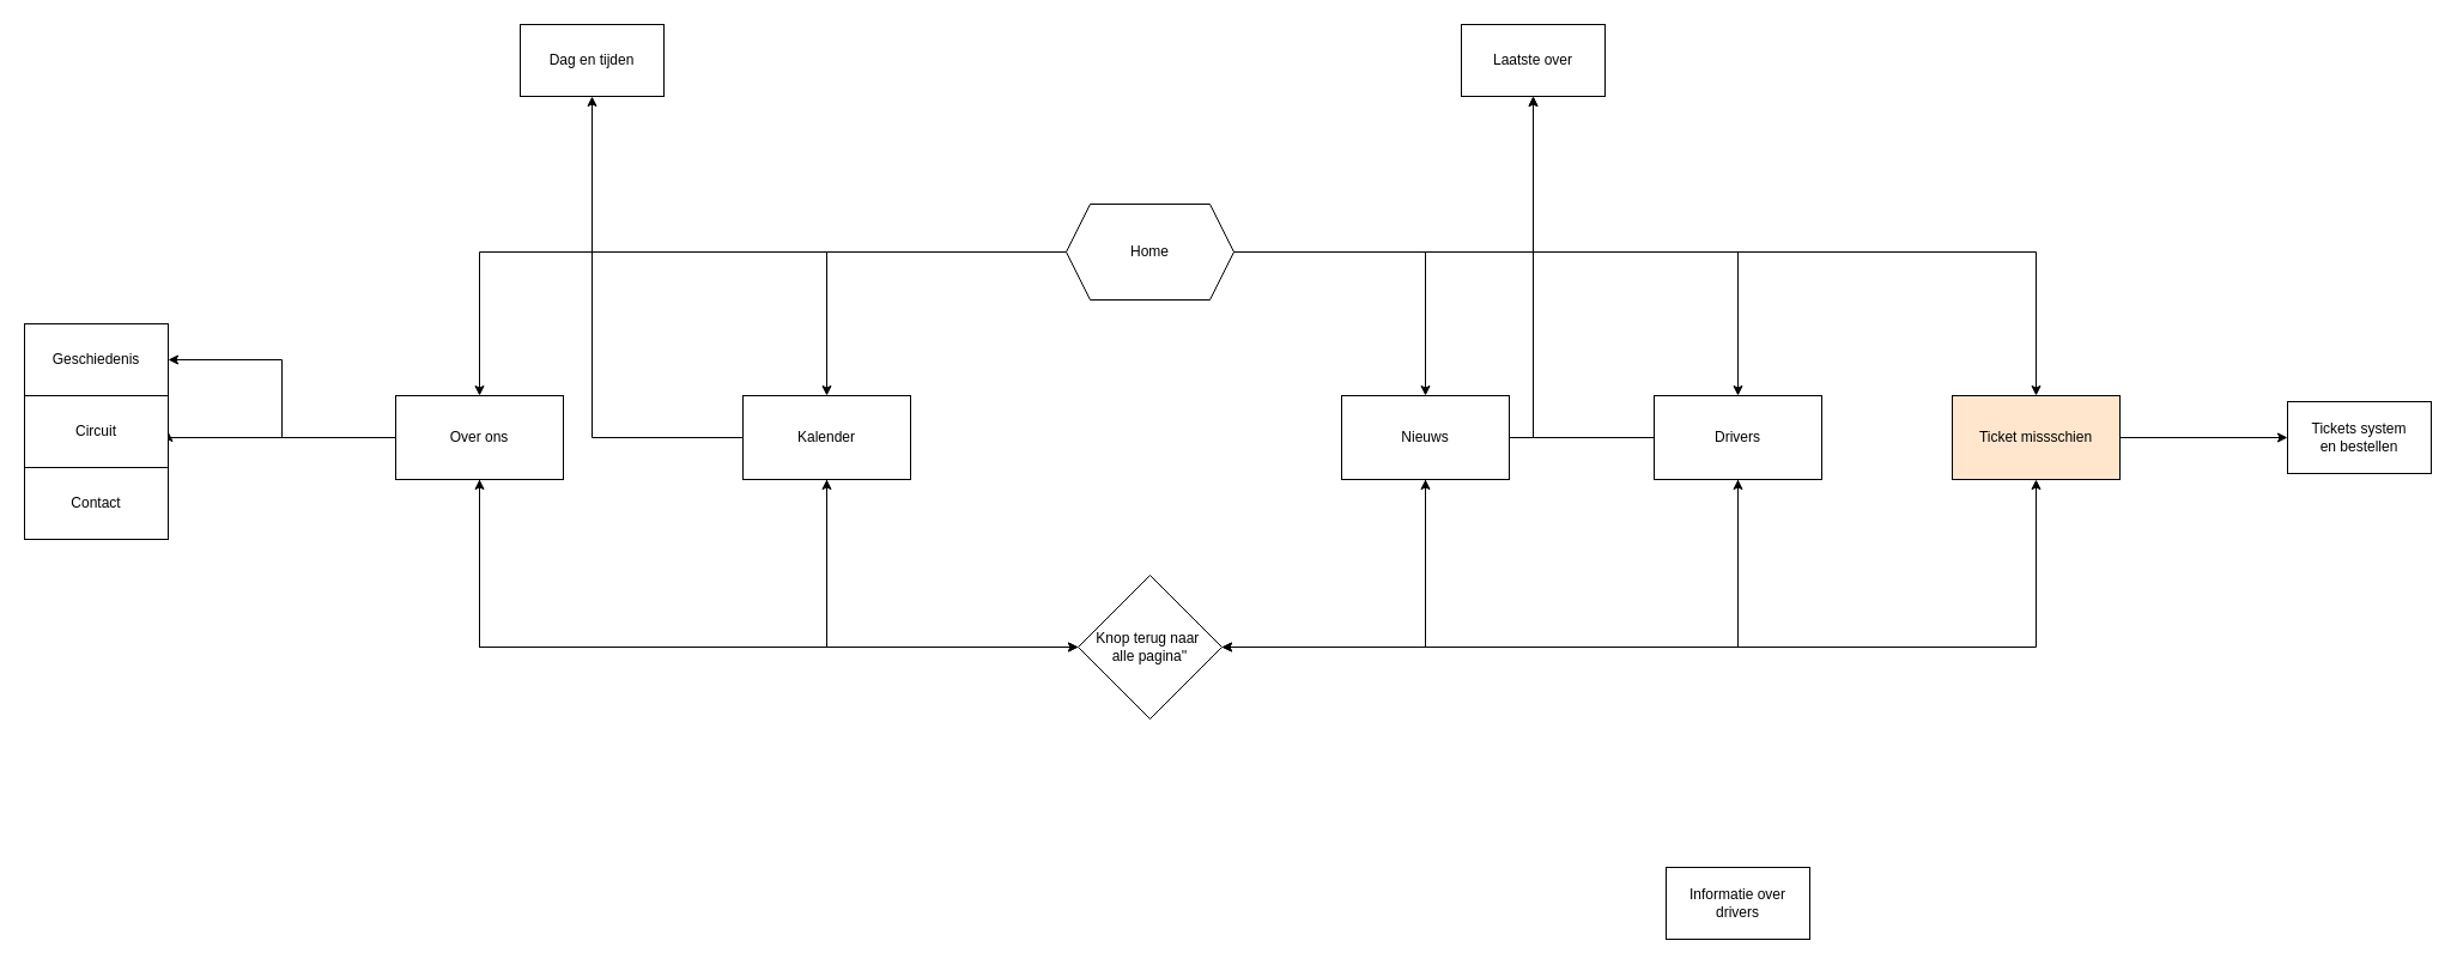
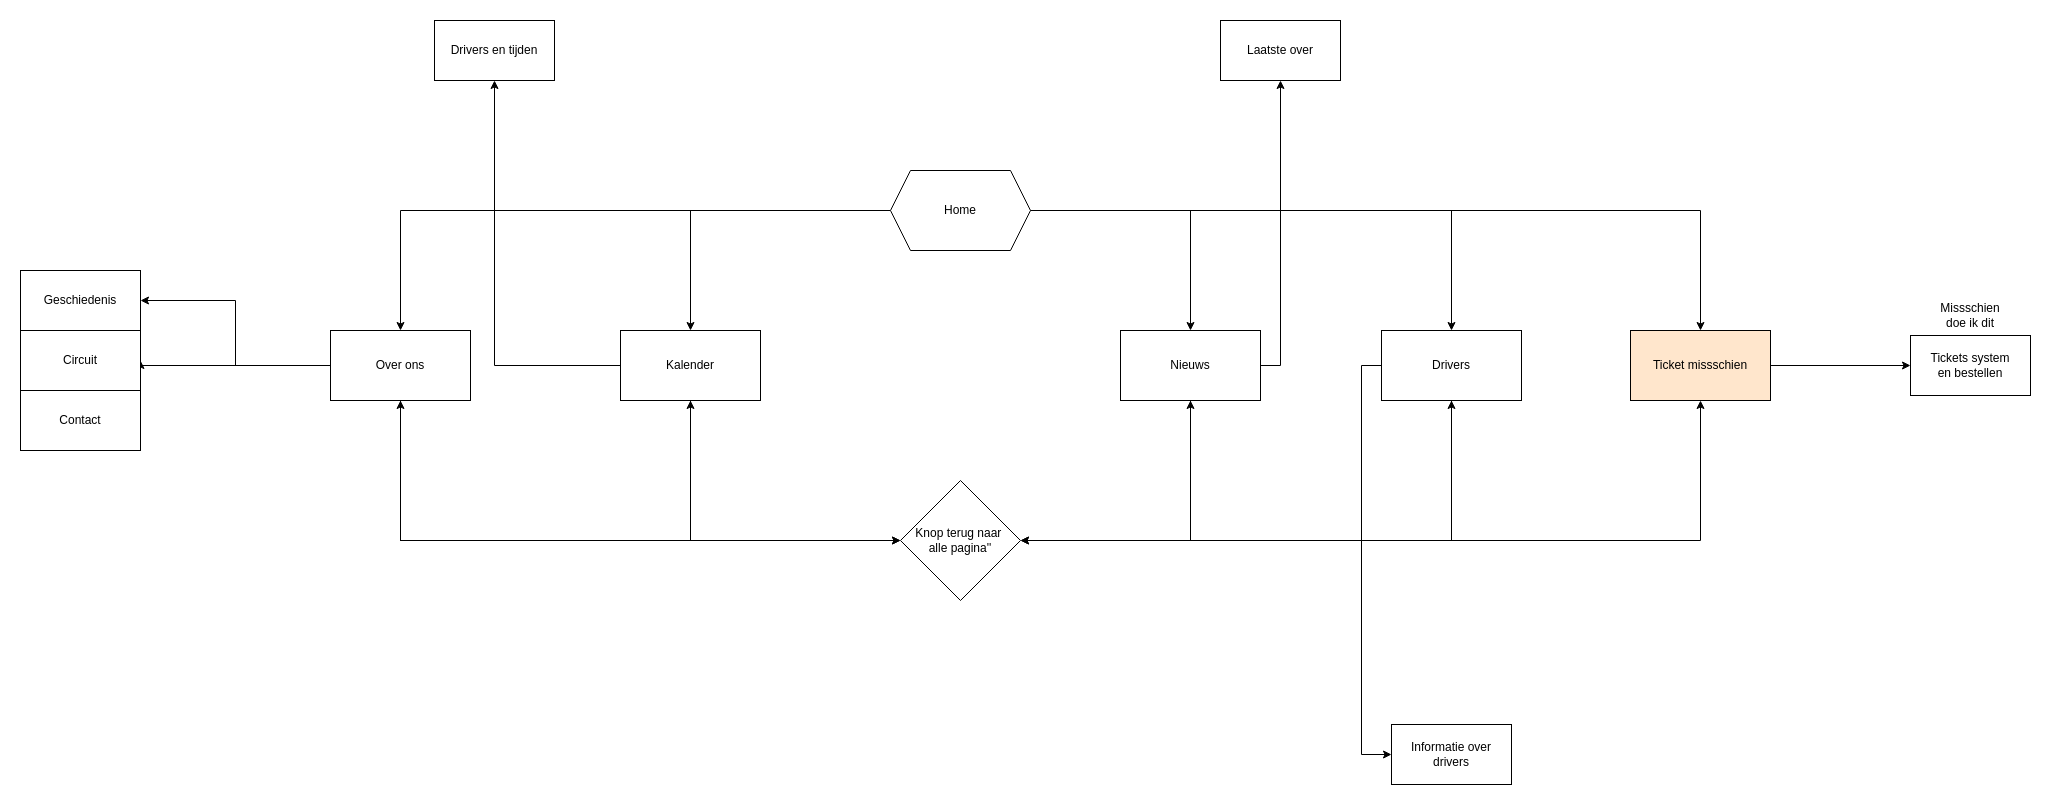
  <mxCell id="0" />
  <mxCell id="1" parent="0" />
  <mxCell id="2" style="edgeStyle=orthogonalEdgeStyle;rounded=0;orthogonalLoop=1;jettySize=auto;html=1;exitX=0;exitY=0.5;exitDx=0;exitDy=0;entryX=0.5;entryY=0;entryDx=0;entryDy=0;" edge="1" parent="1" source="7" target="12"><mxGeometry relative="1" as="geometry" /></mxCell>
  <mxCell id="3" style="edgeStyle=orthogonalEdgeStyle;rounded=0;orthogonalLoop=1;jettySize=auto;html=1;exitX=0;exitY=0.5;exitDx=0;exitDy=0;" edge="1" parent="1" source="7" target="16"><mxGeometry relative="1" as="geometry" /></mxCell>
  <mxCell id="4" style="edgeStyle=orthogonalEdgeStyle;rounded=0;orthogonalLoop=1;jettySize=auto;html=1;exitX=1;exitY=0.5;exitDx=0;exitDy=0;" edge="1" parent="1" source="7" target="21"><mxGeometry relative="1" as="geometry" /></mxCell>
  <mxCell id="5" style="edgeStyle=orthogonalEdgeStyle;rounded=0;orthogonalLoop=1;jettySize=auto;html=1;exitX=1;exitY=0.5;exitDx=0;exitDy=0;" edge="1" parent="1" source="7" target="25"><mxGeometry relative="1" as="geometry" /></mxCell>
  <mxCell id="6" style="edgeStyle=orthogonalEdgeStyle;rounded=0;orthogonalLoop=1;jettySize=auto;html=1;exitX=1;exitY=0.5;exitDx=0;exitDy=0;entryX=0.5;entryY=0;entryDx=0;entryDy=0;" edge="1" parent="1" source="7" target="27"><mxGeometry relative="1" as="geometry" /></mxCell>
  <mxCell id="7" value="Home" style="shape=hexagon;perimeter=hexagonPerimeter2;whiteSpace=wrap;html=1;fixedSize=1;" vertex="1" parent="1"><mxGeometry x="890" y="170" width="140" height="80" as="geometry" /></mxCell>
  <mxCell id="8" style="edgeStyle=orthogonalEdgeStyle;rounded=0;orthogonalLoop=1;jettySize=auto;html=1;exitX=0.5;exitY=1;exitDx=0;exitDy=0;entryX=0;entryY=0.5;entryDx=0;entryDy=0;" edge="1" parent="1" source="12" target="28"><mxGeometry relative="1" as="geometry" /></mxCell>
  <mxCell id="9" style="edgeStyle=orthogonalEdgeStyle;rounded=0;orthogonalLoop=1;jettySize=auto;html=1;exitX=0.5;exitY=1;exitDx=0;exitDy=0;entryX=0.5;entryY=1;entryDx=0;entryDy=0;" edge="1" parent="1" source="12" target="16"><mxGeometry relative="1" as="geometry"><Array as="points"><mxPoint x="400" y="540" /><mxPoint x="690" y="540" /></Array></mxGeometry></mxCell>
  <mxCell id="10" style="edgeStyle=orthogonalEdgeStyle;rounded=0;orthogonalLoop=1;jettySize=auto;html=1;exitX=0;exitY=0.5;exitDx=0;exitDy=0;entryX=1;entryY=0.5;entryDx=0;entryDy=0;" edge="1" parent="1" source="12" target="29"><mxGeometry relative="1" as="geometry" /></mxCell>
  <mxCell id="11" style="edgeStyle=orthogonalEdgeStyle;rounded=0;orthogonalLoop=1;jettySize=auto;html=1;exitX=0;exitY=0.5;exitDx=0;exitDy=0;entryX=1;entryY=0.5;entryDx=0;entryDy=0;" edge="1" parent="1" source="12" target="30"><mxGeometry relative="1" as="geometry"><Array as="points"><mxPoint y="365" x="140" /></Array></mxGeometry></mxCell>
  <mxCell id="12" value="Over ons" style="rounded=0;whiteSpace=wrap;html=1;" vertex="1" parent="1"><mxGeometry x="330" y="330" width="140" height="70" as="geometry" /></mxCell>
  <mxCell id="13" style="edgeStyle=orthogonalEdgeStyle;rounded=0;orthogonalLoop=1;jettySize=auto;html=1;exitX=0.5;exitY=1;exitDx=0;exitDy=0;entryX=0;entryY=0.5;entryDx=0;entryDy=0;" edge="1" parent="1" source="16" target="28"><mxGeometry relative="1" as="geometry" /></mxCell>
  <mxCell id="14" style="edgeStyle=orthogonalEdgeStyle;rounded=0;orthogonalLoop=1;jettySize=auto;html=1;exitX=0.5;exitY=1;exitDx=0;exitDy=0;entryX=0.5;entryY=1;entryDx=0;entryDy=0;" edge="1" parent="1" source="16" target="12"><mxGeometry relative="1" as="geometry"><Array as="points"><mxPoint x="690" y="540" /><mxPoint x="400" y="540" /></Array></mxGeometry></mxCell>
  <mxCell id="15" style="edgeStyle=orthogonalEdgeStyle;rounded=0;orthogonalLoop=1;jettySize=auto;html=1;exitX=0;exitY=0.5;exitDx=0;exitDy=0;entryX=0.5;entryY=1;entryDx=0;entryDy=0;" edge="1" parent="1" source="16" target="32"><mxGeometry relative="1" as="geometry"><Array as="points"><mxPoint x="494" y="365" /></Array></mxGeometry></mxCell>
  <mxCell id="16" value="Kalender&lt;span style=&quot;color: rgba(0, 0, 0, 0); font-family: monospace; font-size: 0px; text-align: start;&quot;&gt;%3CmxGraphModel%3E%3Croot%3E%3CmxCell%20id%3D%220%22%2F%3E%3CmxCell%20id%3D%221%22%20parent%3D%220%22%2F%3E%3CmxCell%20id%3D%222%22%20value%3D%22Over%20ons%22%20style%3D%22rounded%3D0%3BwhiteSpace%3Dwrap%3Bhtml%3D1%3B%22%20vertex%3D%221%22%20parent%3D%221%22%3E%3CmxGeometry%20x%3D%22160%22%20y%3D%221150%22%20width%3D%22140%22%20height%3D%2270%22%20as%3D%22geometry%22%2F%3E%3C%2FmxCell%3E%3C%2Froot%3E%3C%2FmxGraphModel%3E&lt;/span&gt;" style="rounded=0;whiteSpace=wrap;html=1;" vertex="1" parent="1"><mxGeometry x="620" y="330" width="140" height="70" as="geometry" /></mxCell>
  <mxCell id="17" style="edgeStyle=orthogonalEdgeStyle;rounded=0;orthogonalLoop=1;jettySize=auto;html=1;exitX=0.5;exitY=1;exitDx=0;exitDy=0;entryX=1;entryY=0.5;entryDx=0;entryDy=0;" edge="1" parent="1" source="21" target="28"><mxGeometry relative="1" as="geometry" /></mxCell>
  <mxCell id="18" style="edgeStyle=orthogonalEdgeStyle;rounded=0;orthogonalLoop=1;jettySize=auto;html=1;exitX=0.5;exitY=1;exitDx=0;exitDy=0;entryX=0.5;entryY=1;entryDx=0;entryDy=0;" edge="1" parent="1" source="21" target="25"><mxGeometry relative="1" as="geometry"><Array as="points"><mxPoint x="1190" y="540" /><mxPoint x="1451" y="540" /></Array></mxGeometry></mxCell>
  <mxCell id="19" style="edgeStyle=orthogonalEdgeStyle;rounded=0;orthogonalLoop=1;jettySize=auto;html=1;exitX=0.5;exitY=1;exitDx=0;exitDy=0;entryX=0.5;entryY=1;entryDx=0;entryDy=0;" edge="1" parent="1" source="21" target="27"><mxGeometry relative="1" as="geometry"><Array as="points"><mxPoint x="1190" y="540" /><mxPoint x="1700" y="540" /></Array></mxGeometry></mxCell>
  <mxCell id="20" style="edgeStyle=orthogonalEdgeStyle;rounded=0;orthogonalLoop=1;jettySize=auto;html=1;exitX=1;exitY=0.5;exitDx=0;exitDy=0;entryX=0.5;entryY=1;entryDx=0;entryDy=0;" edge="1" parent="1" source="21" target="33"><mxGeometry relative="1" as="geometry" /></mxCell>
  <mxCell id="21" value="Nieuws" style="rounded=0;whiteSpace=wrap;html=1;" vertex="1" parent="1"><mxGeometry x="1120" y="330" width="140" height="70" as="geometry" /></mxCell>
  <mxCell id="22" style="edgeStyle=orthogonalEdgeStyle;rounded=0;orthogonalLoop=1;jettySize=auto;html=1;exitX=0.5;exitY=1;exitDx=0;exitDy=0;entryX=1;entryY=0.5;entryDx=0;entryDy=0;" edge="1" parent="1" source="25" target="28"><mxGeometry relative="1" as="geometry" /></mxCell>
  <mxCell id="23" style="edgeStyle=orthogonalEdgeStyle;rounded=0;orthogonalLoop=1;jettySize=auto;html=1;exitX=0.5;exitY=1;exitDx=0;exitDy=0;entryX=0.5;entryY=1;entryDx=0;entryDy=0;" edge="1" parent="1" source="25" target="21"><mxGeometry relative="1" as="geometry"><Array as="points"><mxPoint x="1451" y="540" /><mxPoint x="1190" y="540" /></Array></mxGeometry></mxCell>
- <mxCell id="24" style="edgeStyle=orthogonalEdgeStyle;rounded=0;orthogonalLoop=1;jettySize=auto;html=1;exitX=0;exitY=0.5;exitDx=0;exitDy=0;" edge="1" parent="1" source="25" target="33"><mxGeometry relative="1" as="geometry" /></mxCell>
+ <mxCell id="24" style="edgeStyle=orthogonalEdgeStyle;rounded=0;orthogonalLoop=1;jettySize=auto;html=1;exitX=0;exitY=0.5;exitDx=0;exitDy=0;entryX=0;entryY=0.5;entryDx=0;entryDy=0;" edge="1" parent="1" source="25" target="34"><mxGeometry relative="1" as="geometry" /></mxCell>
  <mxCell id="25" value="Drivers" style="rounded=0;whiteSpace=wrap;html=1;" vertex="1" parent="1"><mxGeometry x="1381" y="330" width="140" height="70" as="geometry" /></mxCell>
  <mxCell id="26" style="edgeStyle=orthogonalEdgeStyle;rounded=0;orthogonalLoop=1;jettySize=auto;html=1;exitX=1;exitY=0.5;exitDx=0;exitDy=0;" edge="1" parent="1" source="27" target="35"><mxGeometry relative="1" as="geometry" /></mxCell>
  <mxCell id="27" value="Ticket missschien" style="rounded=0;whiteSpace=wrap;html=1;fillColor=#ffe6cc;" vertex="1" parent="1"><mxGeometry x="1630" y="330" width="140" height="70" as="geometry" /></mxCell>
  <mxCell id="28" value="Knop terug naar&amp;nbsp;&lt;br&gt;alle pagina''" style="rhombus;whiteSpace=wrap;html=1;" vertex="1" parent="1"><mxGeometry x="900" y="480" width="120" height="120" as="geometry" /></mxCell>
  <mxCell id="29" value="Geschiedenis" style="rounded=0;whiteSpace=wrap;html=1;" vertex="1" parent="1"><mxGeometry x="20" y="270" width="120" height="60" as="geometry" /></mxCell>
  <mxCell id="30" value="Circuit" style="rounded=0;whiteSpace=wrap;html=1;" vertex="1" parent="1"><mxGeometry x="20" y="330" width="120" height="60" as="geometry" /></mxCell>
  <mxCell id="31" value="Contact" style="rounded=0;whiteSpace=wrap;html=1;" vertex="1" parent="1"><mxGeometry x="20" y="390" width="120" height="60" as="geometry" /></mxCell>
- <mxCell id="32" value="Dag en tijden" style="rounded=0;whiteSpace=wrap;html=1;" vertex="1" parent="1"><mxGeometry x="434" y="20" width="120" height="60" as="geometry" /></mxCell>
+ <mxCell id="32" value="Drivers en tijden" style="rounded=0;whiteSpace=wrap;html=1;" vertex="1" parent="1"><mxGeometry x="434" y="20" width="120" height="60" as="geometry" /></mxCell>
  <mxCell id="33" value="Laatste over" style="rounded=0;whiteSpace=wrap;html=1;" vertex="1" parent="1"><mxGeometry x="1220" y="20" width="120" height="60" as="geometry" /></mxCell>
  <mxCell id="34" value="Informatie over drivers" style="rounded=0;whiteSpace=wrap;html=1;" vertex="1" parent="1"><mxGeometry x="1391" y="724" width="120" height="60" as="geometry" /></mxCell>
  <mxCell id="35" value="Tickets system&lt;br&gt;en bestellen" style="rounded=0;whiteSpace=wrap;html=1;" vertex="1" parent="1"><mxGeometry x="1910" y="335" width="120" height="60" as="geometry" /></mxCell>
+ <mxCell id="36" value="Missschien doe ik dit" style="text;html=1;strokeColor=none;fillColor=none;align=center;verticalAlign=middle;whiteSpace=wrap;rounded=0;" vertex="1" parent="1"><mxGeometry x="1940" y="300" width="60" height="30" as="geometry" /></mxCell>
